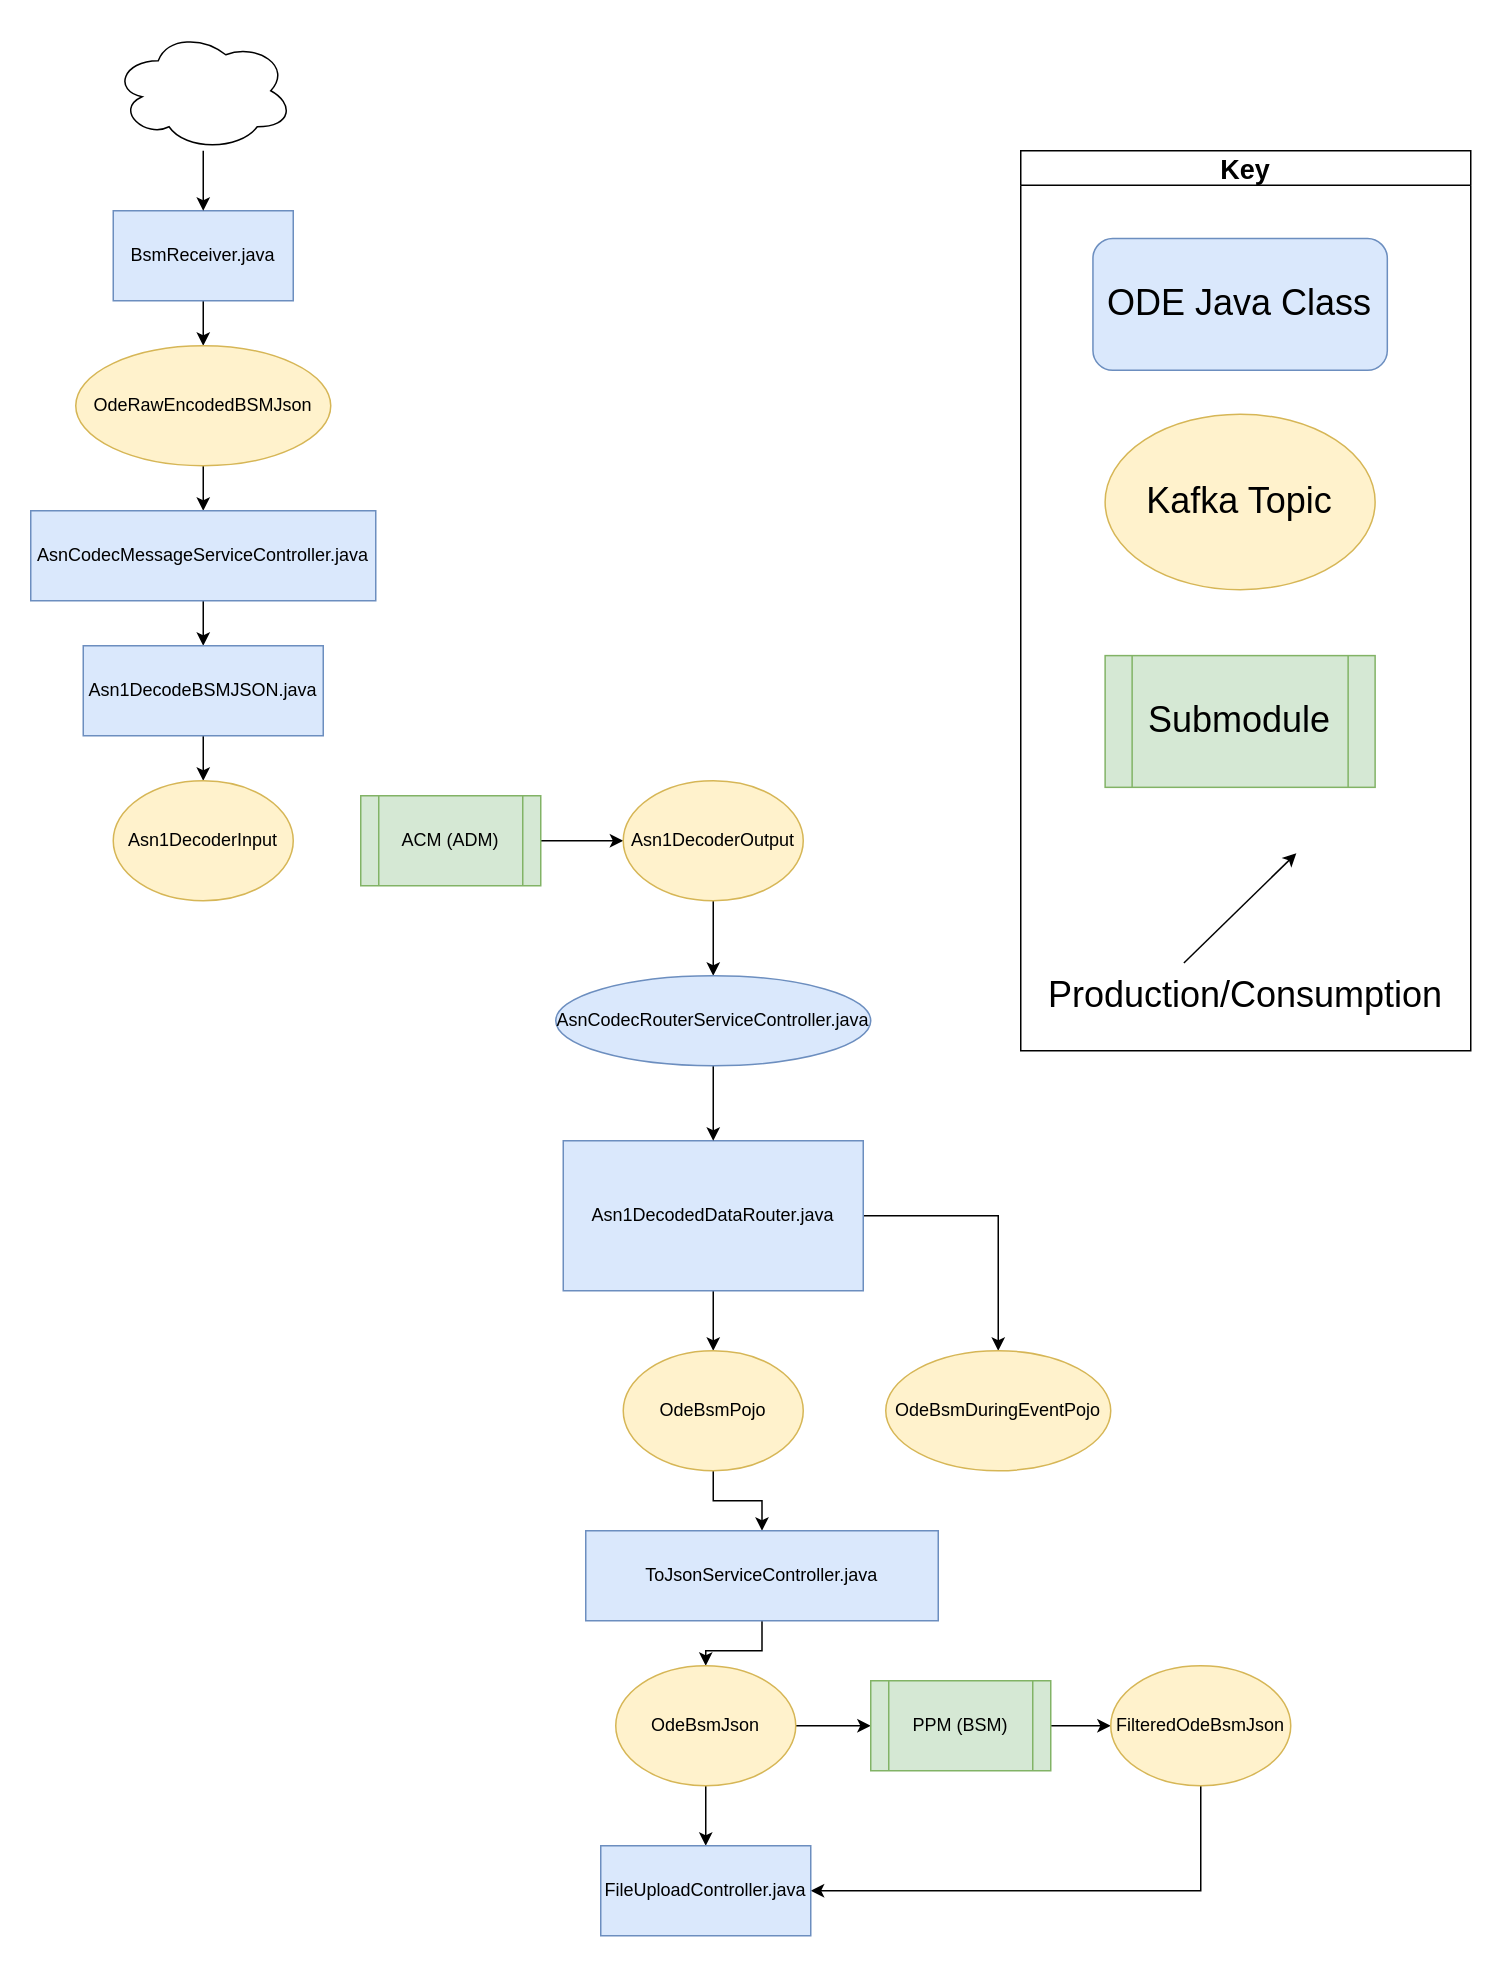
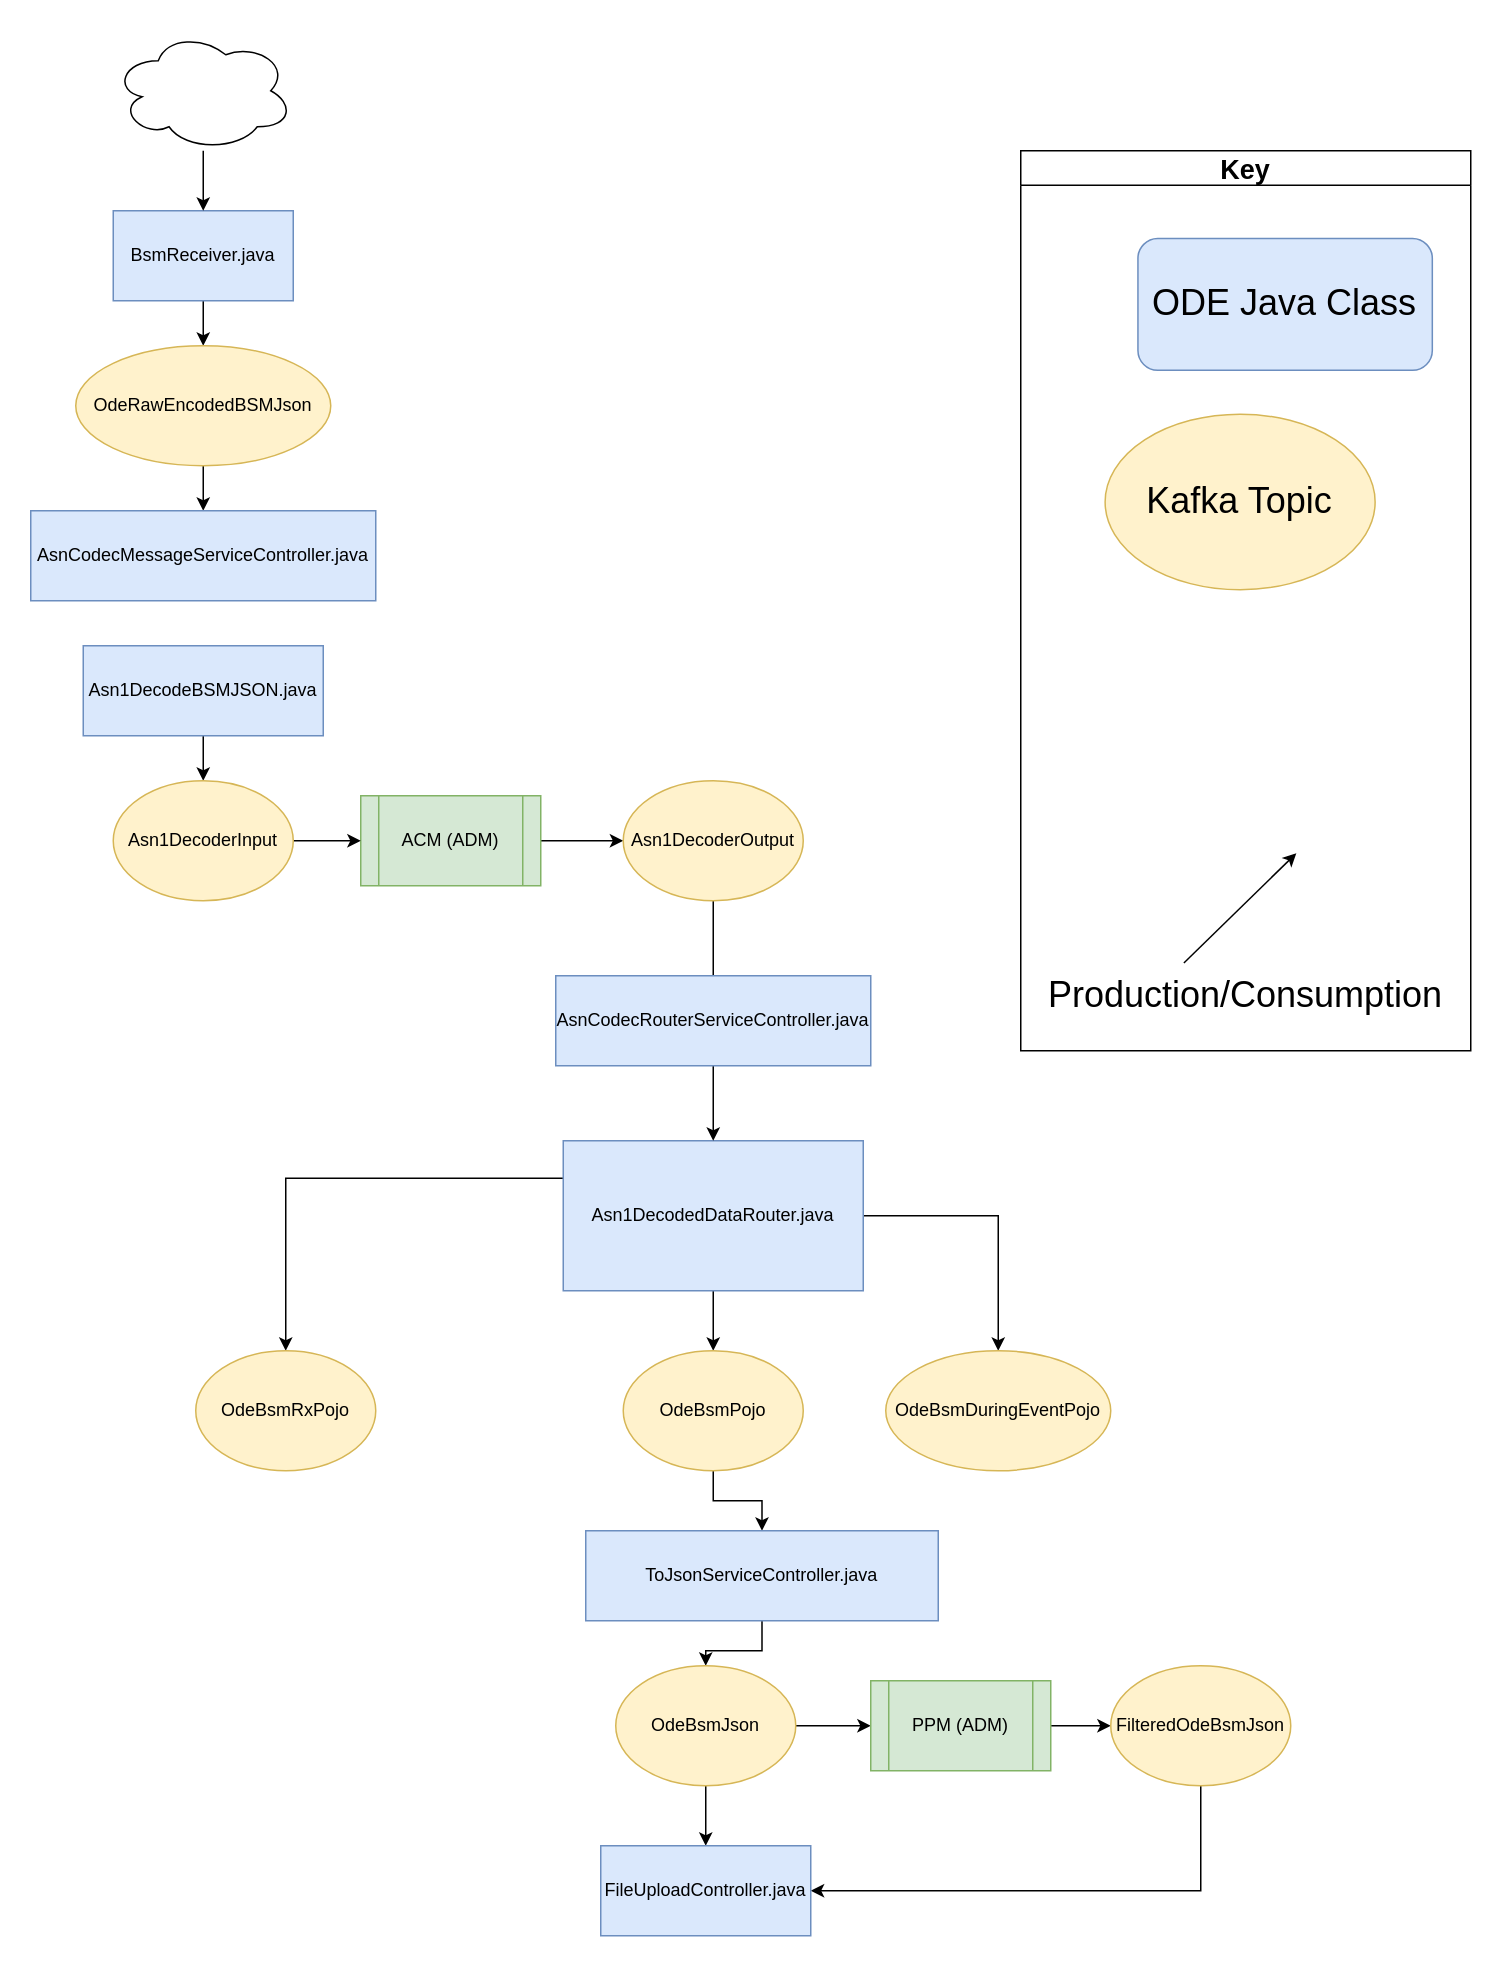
  <mxCell id="0" />
  <mxCell id="1" parent="0" />
  <mxCell id="2" style="edgeStyle=orthogonalEdgeStyle;rounded=0;orthogonalLoop=1;jettySize=auto;html=1;labelBackgroundColor=none;fontSize=18;" parent="1" source="5" target="9" edge="1"><mxGeometry relative="1" as="geometry" /></mxCell>
+ <mxCell id="3" style="edgeStyle=orthogonalEdgeStyle;rounded=0;orthogonalLoop=1;jettySize=auto;html=1;exitX=0;exitY=0.25;exitDx=0;exitDy=0;" parent="1" source="5" target="7" edge="1"><mxGeometry relative="1" as="geometry" /></mxCell>
  <mxCell id="4" style="edgeStyle=orthogonalEdgeStyle;rounded=0;orthogonalLoop=1;jettySize=auto;html=1;exitX=1;exitY=0.5;exitDx=0;exitDy=0;" parent="1" source="5" target="6" edge="1"><mxGeometry relative="1" as="geometry" /></mxCell>
  <mxCell id="5" value="Asn1DecodedDataRouter.java" style="rounded=0;whiteSpace=wrap;html=1;fillColor=#dae8fc;strokeColor=#6c8ebf;" parent="1" vertex="1"><mxGeometry x="375" y="760" width="200" height="100" as="geometry" /></mxCell>
  <mxCell id="6" value="OdeBsmDuringEventPojo" style="ellipse;whiteSpace=wrap;html=1;fillColor=#fff2cc;strokeColor=#d6b656;" parent="1" vertex="1"><mxGeometry x="590" y="900" width="150" height="80" as="geometry" /></mxCell>
+ <mxCell id="7" value="OdeBsmRxPojo" style="ellipse;whiteSpace=wrap;html=1;fillColor=#fff2cc;strokeColor=#d6b656;" parent="1" vertex="1"><mxGeometry x="130" y="900" width="120" height="80" as="geometry" /></mxCell>
  <mxCell id="8" style="edgeStyle=orthogonalEdgeStyle;rounded=0;orthogonalLoop=1;jettySize=auto;html=1;entryX=0.5;entryY=0;entryDx=0;entryDy=0;" parent="1" source="9" target="25" edge="1"><mxGeometry relative="1" as="geometry" /></mxCell>
  <mxCell id="9" value="OdeBsmPojo" style="ellipse;whiteSpace=wrap;html=1;fillColor=#fff2cc;strokeColor=#d6b656;" parent="1" vertex="1"><mxGeometry x="415" y="900" width="120" height="80" as="geometry" /></mxCell>
  <mxCell id="10" style="edgeStyle=orthogonalEdgeStyle;rounded=0;orthogonalLoop=1;jettySize=auto;html=1;entryX=0.5;entryY=0;entryDx=0;entryDy=0;" parent="1" source="11" target="13" edge="1"><mxGeometry relative="1" as="geometry" /></mxCell>
  <mxCell id="11" value="BsmReceiver.java" style="rounded=0;whiteSpace=wrap;html=1;fillColor=#dae8fc;strokeColor=#6c8ebf;" parent="1" vertex="1"><mxGeometry x="75" y="140" width="120" height="60" as="geometry" /></mxCell>
  <mxCell id="12" style="edgeStyle=orthogonalEdgeStyle;rounded=0;orthogonalLoop=1;jettySize=auto;html=1;entryX=0.5;entryY=0;entryDx=0;entryDy=0;" parent="1" source="13" target="17" edge="1"><mxGeometry relative="1" as="geometry" /></mxCell>
  <mxCell id="13" value="OdeRawEncodedBSMJson" style="ellipse;whiteSpace=wrap;html=1;fillColor=#fff2cc;strokeColor=#d6b656;" parent="1" vertex="1"><mxGeometry x="50" y="230" width="170" height="80" as="geometry" /></mxCell>
  <mxCell id="14" style="edgeStyle=orthogonalEdgeStyle;rounded=0;orthogonalLoop=1;jettySize=auto;html=1;entryX=0;entryY=0.5;entryDx=0;entryDy=0;" parent="1" source="15" target="23" edge="1"><mxGeometry relative="1" as="geometry" /></mxCell>
  <mxCell id="15" value="ACM (ADM)" style="shape=process;whiteSpace=wrap;html=1;backgroundOutline=1;fillColor=#d5e8d4;strokeColor=#82b366;" parent="1" vertex="1"><mxGeometry x="240" y="530" width="120" height="60" as="geometry" /></mxCell>
- <mxCell id="16" style="edgeStyle=orthogonalEdgeStyle;rounded=0;orthogonalLoop=1;jettySize=auto;html=1;entryX=0.5;entryY=0;entryDx=0;entryDy=0;exitX=0.5;exitY=1;exitDx=0;exitDy=0;" parent="1" source="17" target="19" edge="1"><mxGeometry relative="1" as="geometry" /></mxCell>
  <mxCell id="17" value="AsnCodecMessageServiceController.java" style="rounded=0;whiteSpace=wrap;html=1;fillColor=#dae8fc;strokeColor=#6c8ebf;" parent="1" vertex="1"><mxGeometry x="20" y="340" width="230" height="60" as="geometry" /></mxCell>
  <mxCell id="18" style="edgeStyle=orthogonalEdgeStyle;rounded=0;orthogonalLoop=1;jettySize=auto;html=1;labelBackgroundColor=none;fontSize=18;" parent="1" source="19" target="21" edge="1"><mxGeometry relative="1" as="geometry" /></mxCell>
  <mxCell id="19" value="Asn1DecodeBSMJSON.java" style="rounded=0;whiteSpace=wrap;html=1;fillColor=#dae8fc;strokeColor=#6c8ebf;" parent="1" vertex="1"><mxGeometry x="55" y="430" width="160" height="60" as="geometry" /></mxCell>
+ <mxCell id="20" style="edgeStyle=orthogonalEdgeStyle;rounded=0;orthogonalLoop=1;jettySize=auto;html=1;entryX=0;entryY=0.5;entryDx=0;entryDy=0;" parent="1" source="21" target="15" edge="1"><mxGeometry relative="1" as="geometry" /></mxCell>
  <mxCell id="21" value="Asn1DecoderInput" style="ellipse;whiteSpace=wrap;html=1;fillColor=#fff2cc;strokeColor=#d6b656;" parent="1" vertex="1"><mxGeometry x="75" y="520" width="120" height="80" as="geometry" /></mxCell>
- <mxCell id="22" style="edgeStyle=orthogonalEdgeStyle;rounded=0;orthogonalLoop=1;jettySize=auto;html=1;" parent="1" source="23" target="35" edge="1"><mxGeometry relative="1" as="geometry" /></mxCell>
+ <mxCell id="22" style="edgeStyle=orthogonalEdgeStyle;rounded=0;orthogonalLoop=1;jettySize=auto;html=1;endArrow=none;" parent="1" source="23" target="35" edge="1"><mxGeometry relative="1" as="geometry" /></mxCell>
  <mxCell id="23" value="Asn1DecoderOutput" style="ellipse;whiteSpace=wrap;html=1;fillColor=#fff2cc;strokeColor=#d6b656;" parent="1" vertex="1"><mxGeometry x="415" y="520" width="120" height="80" as="geometry" /></mxCell>
  <mxCell id="24" style="edgeStyle=orthogonalEdgeStyle;rounded=0;orthogonalLoop=1;jettySize=auto;html=1;entryX=0.5;entryY=0;entryDx=0;entryDy=0;exitX=0.5;exitY=1;exitDx=0;exitDy=0;" parent="1" source="25" target="28" edge="1"><mxGeometry relative="1" as="geometry" /></mxCell>
  <mxCell id="25" value="ToJsonServiceController.java" style="rounded=0;whiteSpace=wrap;html=1;fillColor=#dae8fc;strokeColor=#6c8ebf;" parent="1" vertex="1"><mxGeometry x="390" y="1020" width="235" height="60" as="geometry" /></mxCell>
  <mxCell id="26" style="edgeStyle=orthogonalEdgeStyle;rounded=0;orthogonalLoop=1;jettySize=auto;html=1;" parent="1" source="28" target="30" edge="1"><mxGeometry relative="1" as="geometry" /></mxCell>
  <mxCell id="27" style="edgeStyle=orthogonalEdgeStyle;rounded=0;orthogonalLoop=1;jettySize=auto;html=1;entryX=0.5;entryY=0;entryDx=0;entryDy=0;" parent="1" source="28" target="33" edge="1"><mxGeometry relative="1" as="geometry" /></mxCell>
  <mxCell id="28" value="OdeBsmJson" style="ellipse;whiteSpace=wrap;html=1;fillColor=#fff2cc;strokeColor=#d6b656;" parent="1" vertex="1"><mxGeometry x="410" y="1110" width="120" height="80" as="geometry" /></mxCell>
  <mxCell id="29" style="edgeStyle=orthogonalEdgeStyle;rounded=0;orthogonalLoop=1;jettySize=auto;html=1;entryX=0;entryY=0.5;entryDx=0;entryDy=0;" parent="1" source="30" target="32" edge="1"><mxGeometry relative="1" as="geometry"><mxPoint x="770" y="1150" as="targetPoint" /></mxGeometry></mxCell>
- <mxCell id="30" value="PPM (BSM)" style="shape=process;whiteSpace=wrap;html=1;backgroundOutline=1;fillColor=#d5e8d4;strokeColor=#82b366;" parent="1" vertex="1"><mxGeometry x="580" y="1120" width="120" height="60" as="geometry" /></mxCell>
+ <mxCell id="30" value="PPM (ADM)" style="shape=process;whiteSpace=wrap;html=1;backgroundOutline=1;fillColor=#d5e8d4;strokeColor=#82b366;" parent="1" vertex="1"><mxGeometry x="580" y="1120" width="120" height="60" as="geometry" /></mxCell>
  <mxCell id="31" style="edgeStyle=orthogonalEdgeStyle;rounded=0;orthogonalLoop=1;jettySize=auto;html=1;entryX=1;entryY=0.5;entryDx=0;entryDy=0;exitX=0.5;exitY=1;exitDx=0;exitDy=0;" parent="1" source="32" target="33" edge="1"><mxGeometry relative="1" as="geometry"><mxPoint x="830" y="1190" as="sourcePoint" /></mxGeometry></mxCell>
  <mxCell id="32" value="FilteredOdeBsmJson" style="ellipse;whiteSpace=wrap;html=1;fillColor=#fff2cc;strokeColor=#d6b656;" parent="1" vertex="1"><mxGeometry x="740" y="1110" width="120" height="80" as="geometry" /></mxCell>
  <mxCell id="33" value="FileUploadController.java" style="rounded=0;whiteSpace=wrap;html=1;fillColor=#dae8fc;strokeColor=#6c8ebf;" parent="1" vertex="1"><mxGeometry x="400" y="1230" width="140" height="60" as="geometry" /></mxCell>
  <mxCell id="34" style="edgeStyle=orthogonalEdgeStyle;rounded=0;orthogonalLoop=1;jettySize=auto;html=1;entryX=0.5;entryY=0;entryDx=0;entryDy=0;exitX=0.5;exitY=1;exitDx=0;exitDy=0;" parent="1" source="35" target="5" edge="1"><mxGeometry relative="1" as="geometry" /></mxCell>
- <mxCell id="35" value="AsnCodecRouterServiceController.java" style="ellipse;whiteSpace=wrap;html=1;fillColor=#dae8fc;strokeColor=#6c8ebf;" parent="1" vertex="1"><mxGeometry x="370" y="650" width="210" height="60" as="geometry" /></mxCell>
+ <mxCell id="35" value="AsnCodecRouterServiceController.java" style="rounded=0;whiteSpace=wrap;html=1;fillColor=#dae8fc;strokeColor=#6c8ebf;" parent="1" vertex="1"><mxGeometry x="370" y="650" width="210" height="60" as="geometry" /></mxCell>
  <mxCell id="36" value="" style="group" parent="1" vertex="1" connectable="0"><mxGeometry x="680" y="100" width="300" height="600" as="geometry" /></mxCell>
- <mxCell id="37" value="&lt;font style=&quot;font-size: 24px&quot;&gt;Submodule&lt;/font&gt;" style="shape=process;whiteSpace=wrap;html=1;backgroundOutline=1;fillColor=#d5e8d4;strokeColor=#82b366;labelBackgroundColor=none;" parent="36" vertex="1"><mxGeometry x="56.25" y="336.585" width="180" height="87.805" as="geometry" /></mxCell>
  <mxCell id="38" value="Key" style="swimlane;labelBackgroundColor=none;fontSize=18;" parent="36" vertex="1"><mxGeometry width="300.0" height="600" as="geometry" /></mxCell>
  <mxCell id="39" value="&lt;font style=&quot;font-size: 24px&quot;&gt;Production/Consumption&lt;/font&gt;" style="text;html=1;strokeColor=none;fillColor=none;align=center;verticalAlign=middle;whiteSpace=wrap;rounded=0;labelBackgroundColor=none;" parent="38" vertex="1"><mxGeometry x="105" y="541.463" width="90" height="43.902" as="geometry" /></mxCell>
  <mxCell id="40" value="" style="endArrow=classic;html=1;rounded=0;labelBackgroundColor=none;" parent="38" edge="1"><mxGeometry width="50" height="50" relative="1" as="geometry"><mxPoint x="108.75" y="541.463" as="sourcePoint" /><mxPoint x="183.75" y="468.293" as="targetPoint" /></mxGeometry></mxCell>
  <mxCell id="41" value="&lt;font style=&quot;font-size: 24px&quot;&gt;Kafka Topic&lt;/font&gt;" style="ellipse;whiteSpace=wrap;html=1;fillColor=#fff2cc;strokeColor=#d6b656;labelBackgroundColor=none;" parent="38" vertex="1"><mxGeometry x="56.25" y="175.61" width="180" height="117.073" as="geometry" /></mxCell>
- <mxCell id="42" value="&lt;font style=&quot;font-size: 24px&quot;&gt;ODE Java Class&lt;/font&gt;" style="rounded=1;whiteSpace=wrap;html=1;fillColor=#dae8fc;strokeColor=#6c8ebf;labelBackgroundColor=none;" parent="38" vertex="1"><mxGeometry x="48.13" y="58.54" width="196.25" height="87.8" as="geometry" /></mxCell>
+ <mxCell id="42" value="&lt;font style=&quot;font-size: 24px&quot;&gt;ODE Java Class&lt;/font&gt;" style="rounded=1;whiteSpace=wrap;html=1;fillColor=#dae8fc;strokeColor=#6c8ebf;labelBackgroundColor=none;" parent="38" vertex="1"><mxGeometry x="78.13" y="58.54" width="196.25" height="87.8" as="geometry" /></mxCell>
  <mxCell id="43" style="edgeStyle=orthogonalEdgeStyle;rounded=0;orthogonalLoop=1;jettySize=auto;html=1;labelBackgroundColor=none;fontSize=18;" parent="1" source="44" target="11" edge="1"><mxGeometry relative="1" as="geometry" /></mxCell>
  <mxCell id="44" value="" style="ellipse;shape=cloud;whiteSpace=wrap;html=1;labelBackgroundColor=none;fontSize=18;" parent="1" vertex="1"><mxGeometry x="75" y="20" width="120" height="80" as="geometry" /></mxCell>
